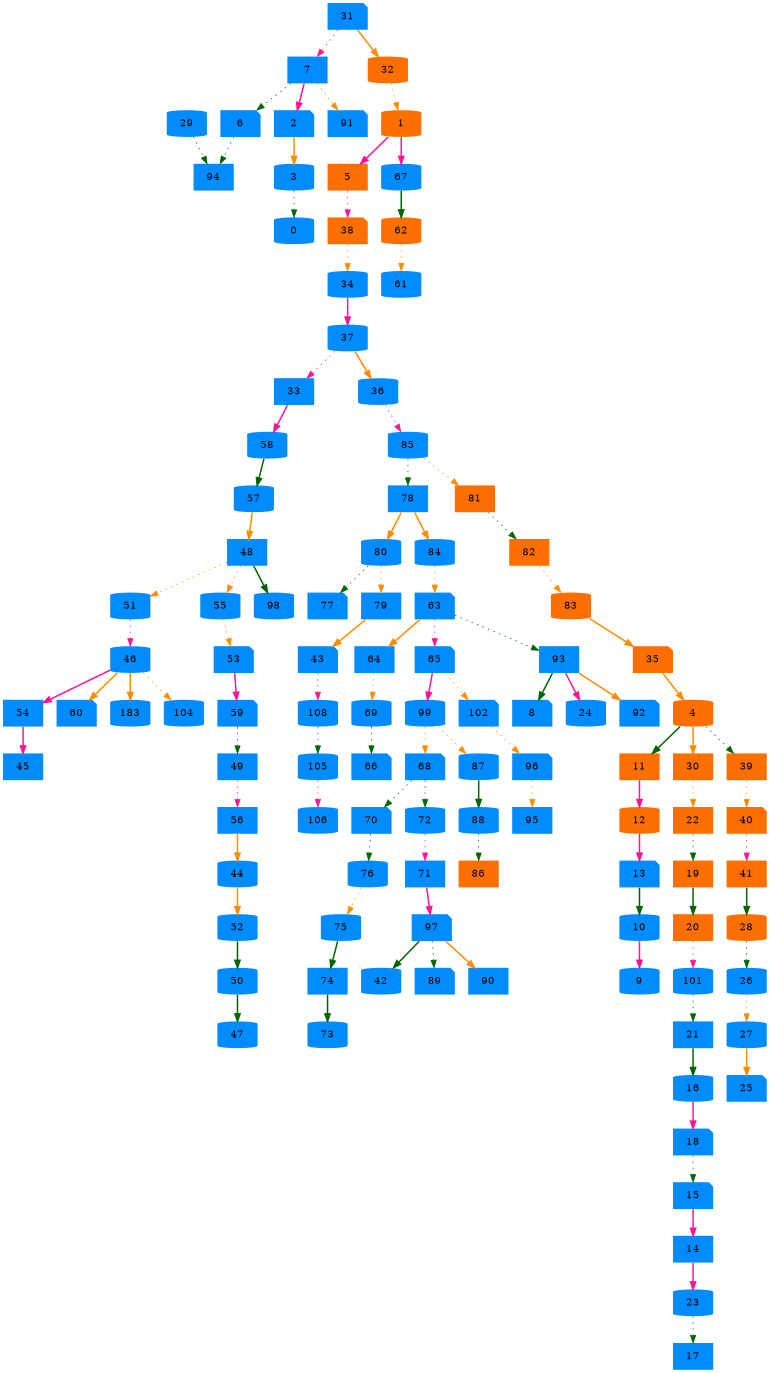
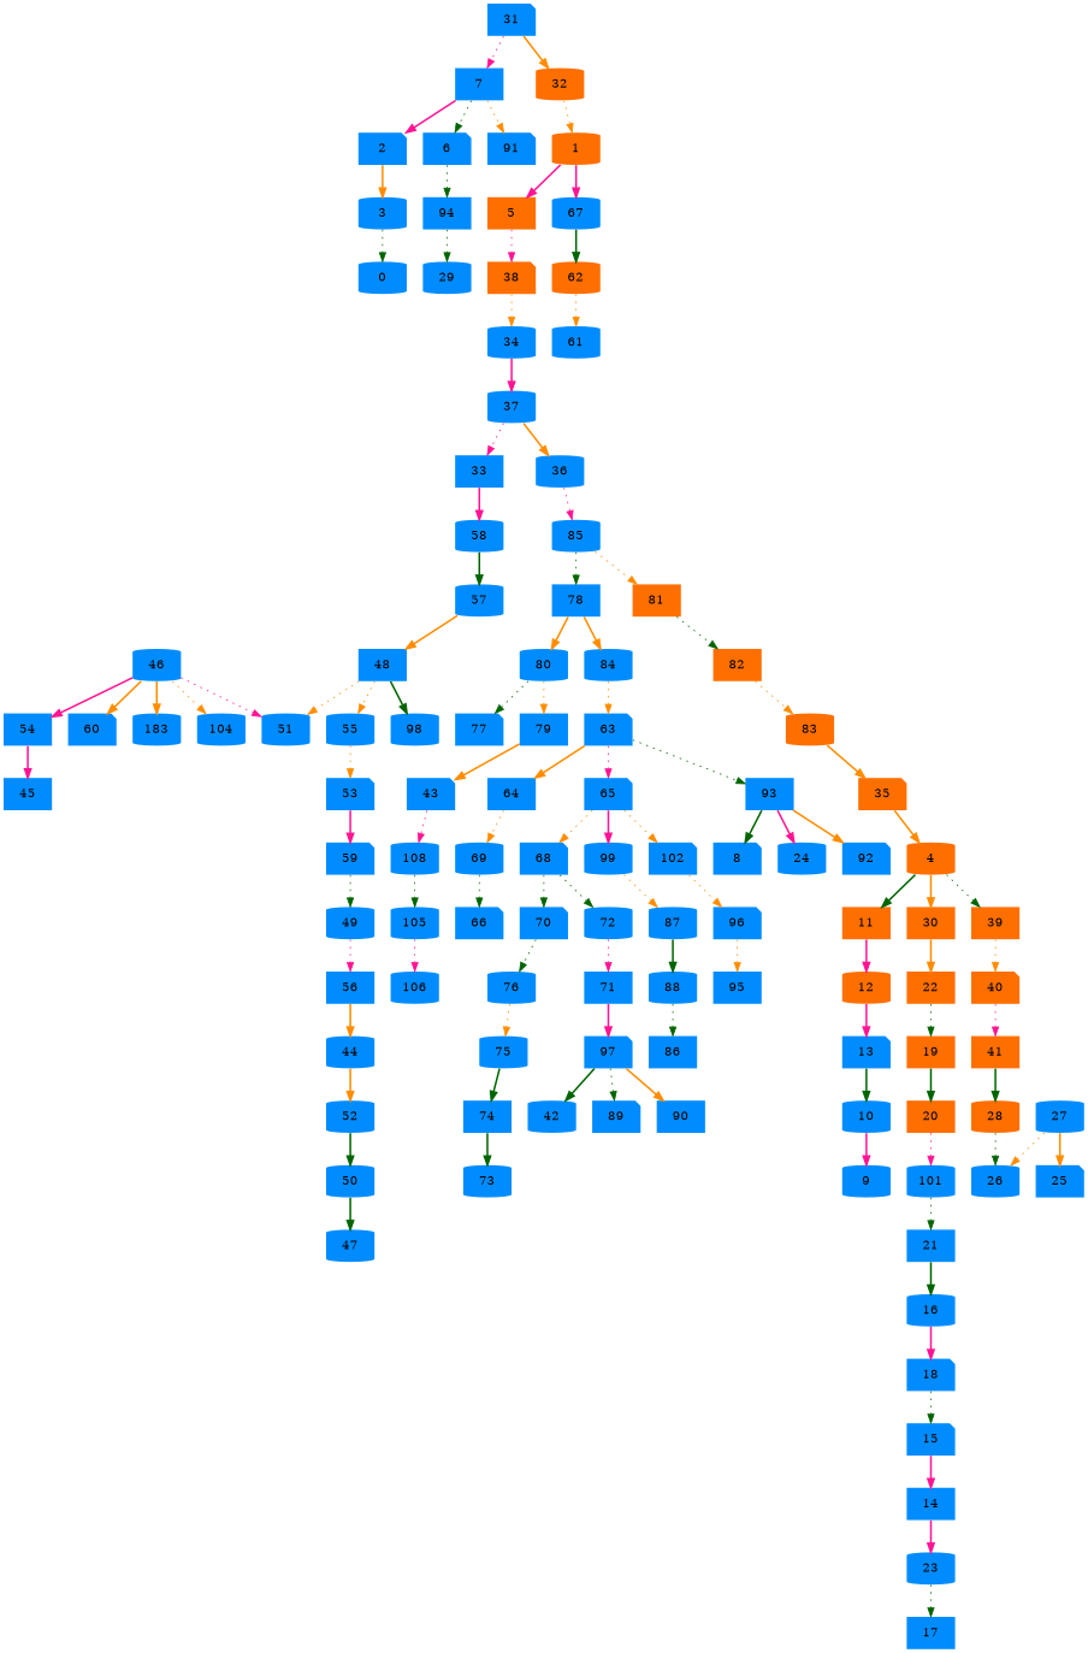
  digraph {
    node [color=black fillcolor="#008cff" penwidth=0 shape=cylinder style=filled]
    edge [color=darkorange style=dotted]
    0 [color=darkorange]
    1 [fillcolor="#ff6f00"]
    5 [color=darkorange fillcolor="#ff6f00" shape=box]
    67 [color=darkorange]
    38 [fillcolor="#ff6f00" shape=note]
    62 [fillcolor="#ff6f00"]
    2 [shape=note]
    3 [color=darkorange]
    4 [color=darkorange fillcolor="#ff6f00"]
    11 [color=darkorange fillcolor="#ff6f00" shape=box]
    30 [color=darkorange fillcolor="#ff6f00" shape=box]
    39 [color=darkorange fillcolor="#ff6f00" shape=box]
    12 [color=darkorange fillcolor="#ff6f00"]
    22 [fillcolor="#ff6f00" shape=box]
    40 [fillcolor="#ff6f00" shape=note]
    34
    6 [color=darkorange shape=note]
    94 [shape=box]
    29
    7 [color=darkorange shape=box]
    91 [shape=note]
    8 [shape=note]
    9 [color=darkorange]
    10 [color=darkorange]
    13 [shape=note]
    14 [shape=box]
    23 [color=darkorange]
    17 [color=darkorange shape=box]
    15 [shape=note]
    18 [color=darkorange shape=note]
    16
    19 [color=darkorange fillcolor="#ff6f00" shape=box]
    20 [fillcolor="#ff6f00" shape=box]
    101
    21 [shape=box]
    24 [color=darkorange]
    25 [shape=note]
    26 [color=darkorange]
    27 [color=darkorange]
    28 [color=darkorange fillcolor="#ff6f00"]
    31 [color=darkorange shape=note]
    32 [color=darkorange fillcolor="#ff6f00"]
    33 [color=darkorange shape=box]
    58 [color=darkorange]
    57 [color=darkorange]
    37
    36 [color=darkorange]
    35 [fillcolor="#ff6f00" shape=note]
    85
    78 [color=darkorange shape=box]
    81 [fillcolor="#ff6f00" shape=box]
    41 [fillcolor="#ff6f00" shape=box]
    42 [color=darkorange]
    43 [shape=note]
    n55 [color=darkorange label=108]
    105 [color=darkorange]
    44 [color=darkorange]
    52
    50 [color=darkorange]
    45 [shape=box]
    46 [color=darkorange]
    54 [shape=box]
    60 [shape=note]
    n64 [color=darkorange label=183]
    104
    47 [color=darkorange]
    48 [color=darkorange shape=box]
    51
    55
    98 [color=darkorange]
    53 [shape=note]
-   49 [shape=box]
+   49
    56 [shape=box]
    59 [shape=note]
    61
    63 [shape=note]
    64 [shape=box]
    65 [color=darkorange shape=note]
    93 [color=darkorange shape=box]
    69 [color=darkorange]
    68 [shape=note]
    99
    102 [shape=note]
    92 [shape=note]
    66 [shape=note]
    70 [shape=note]
    72
    87
    96 [shape=note]
    76 [color=darkorange]
    71 [shape=box]
    75 [color=darkorange]
    97 [color=darkorange shape=note]
    89 [shape=note]
    90 [shape=box]
    74 [shape=box]
    73
    77 [shape=note]
    80
    84
    79 [shape=box]
    82 [color=darkorange fillcolor="#ff6f00" shape=box]
    83 [color=darkorange fillcolor="#ff6f00"]
-   86 [fillcolor="#ff6f00" shape=box]
+   86 [shape=box]
    88 [color=darkorange]
    95 [shape=box]
    106
    1 -> 5 [color=deeppink style=bold]
    1 -> 67 [color=deeppink style=bold]
    5 -> 38 [color=deeppink]
    67 -> 62 [color=darkgreen style=bold]
    38 -> 34
    62 -> 61
    2 -> 3 [style=bold]
    3 -> 0 [color=darkgreen]
    4 -> 11 [color=darkgreen style=bold]
    4 -> 30 [style=bold]
    4 -> 39 [color=darkgreen]
    11 -> 12 [color=deeppink style=bold]
-   30 -> 22
+   30 -> 22 [style=bold]
    39 -> 40
    12 -> 13 [color=deeppink style=bold]
    22 -> 19 [color=darkgreen]
    40 -> 41 [color=deeppink]
    34 -> 37 [color=deeppink style=bold]
    6 -> 94 [color=darkgreen]
-   29 -> 94 [color=darkgreen]
+   94 -> 29 [color=darkgreen]
    7 -> 2 [color=deeppink style=bold]
    7 -> 6 [color=darkgreen]
    7 -> 91
    10 -> 9 [color=deeppink style=bold]
    13 -> 10 [color=darkgreen style=bold]
    14 -> 23 [color=deeppink style=bold]
    23 -> 17 [color=darkgreen]
    15 -> 14 [color=deeppink style=bold]
    18 -> 15 [color=darkgreen]
    16 -> 18 [color=deeppink style=bold]
    19 -> 20 [color=darkgreen style=bold]
    20 -> 101 [color=deeppink]
    101 -> 21 [color=darkgreen]
    21 -> 16 [color=darkgreen style=bold]
-   26 -> 27
+   27 -> 26
    27 -> 25 [style=bold]
    28 -> 26 [color=darkgreen]
    31 -> 7 [color=deeppink]
    31 -> 32 [style=bold]
    32 -> 1
    33 -> 58 [color=deeppink style=bold]
    58 -> 57 [color=darkgreen style=bold]
    57 -> 48 [style=bold]
    37 -> 33 [color=deeppink]
    37 -> 36 [style=bold]
    36 -> 85 [color=deeppink]
    35 -> 4 [style=bold]
    85 -> 78 [color=darkgreen]
    85 -> 81
    78 -> 80 [style=bold]
    78 -> 84 [style=bold]
    81 -> 82 [color=darkgreen]
    41 -> 28 [color=darkgreen style=bold]
    43 -> n55 [color=deeppink]
    n55 -> 105 [color=darkgreen]
    105 -> 106 [color=deeppink]
    44 -> 52 [style=bold]
    52 -> 50 [color=darkgreen style=bold]
    50 -> 47 [color=darkgreen style=bold]
    46 -> 54 [color=deeppink style=bold]
    46 -> 60 [style=bold]
    46 -> n64 [style=bold]
    46 -> 104
    54 -> 45 [color=deeppink style=bold]
    48 -> 51
    48 -> 55
    48 -> 98 [color=darkgreen style=bold]
-   51 -> 46 [color=deeppink]
+   46 -> 51 [color=deeppink]
    55 -> 53
    53 -> 59 [color=deeppink style=bold]
    49 -> 56 [color=deeppink]
    56 -> 44 [style=bold]
    59 -> 49 [color=darkgreen]
    63 -> 64 [style=bold]
    63 -> 65 [color=deeppink]
    63 -> 93 [color=darkgreen]
    64 -> 69
-   99 -> 68
+   65 -> 68
    65 -> 99 [color=deeppink style=bold]
    65 -> 102
    93 -> 8 [color=darkgreen style=bold]
    93 -> 24 [color=deeppink style=bold]
    93 -> 92 [style=bold]
    69 -> 66 [color=darkgreen]
    68 -> 70 [color=darkgreen]
    68 -> 72 [color=darkgreen]
    99 -> 87
    102 -> 96
    70 -> 76 [color=darkgreen]
    72 -> 71 [color=deeppink]
    87 -> 88 [color=darkgreen style=bold]
    96 -> 95
    76 -> 75
    71 -> 97 [color=deeppink style=bold]
    75 -> 74 [color=darkgreen style=bold]
    97 -> 42 [color=darkgreen style=bold]
    97 -> 89 [color=darkgreen]
    97 -> 90 [style=bold]
    74 -> 73 [color=darkgreen style=bold]
    80 -> 77 [color=darkgreen]
    80 -> 79
    84 -> 63
    79 -> 43 [style=bold]
    82 -> 83
    83 -> 35 [style=bold]
    88 -> 86 [color=darkgreen]
  }
